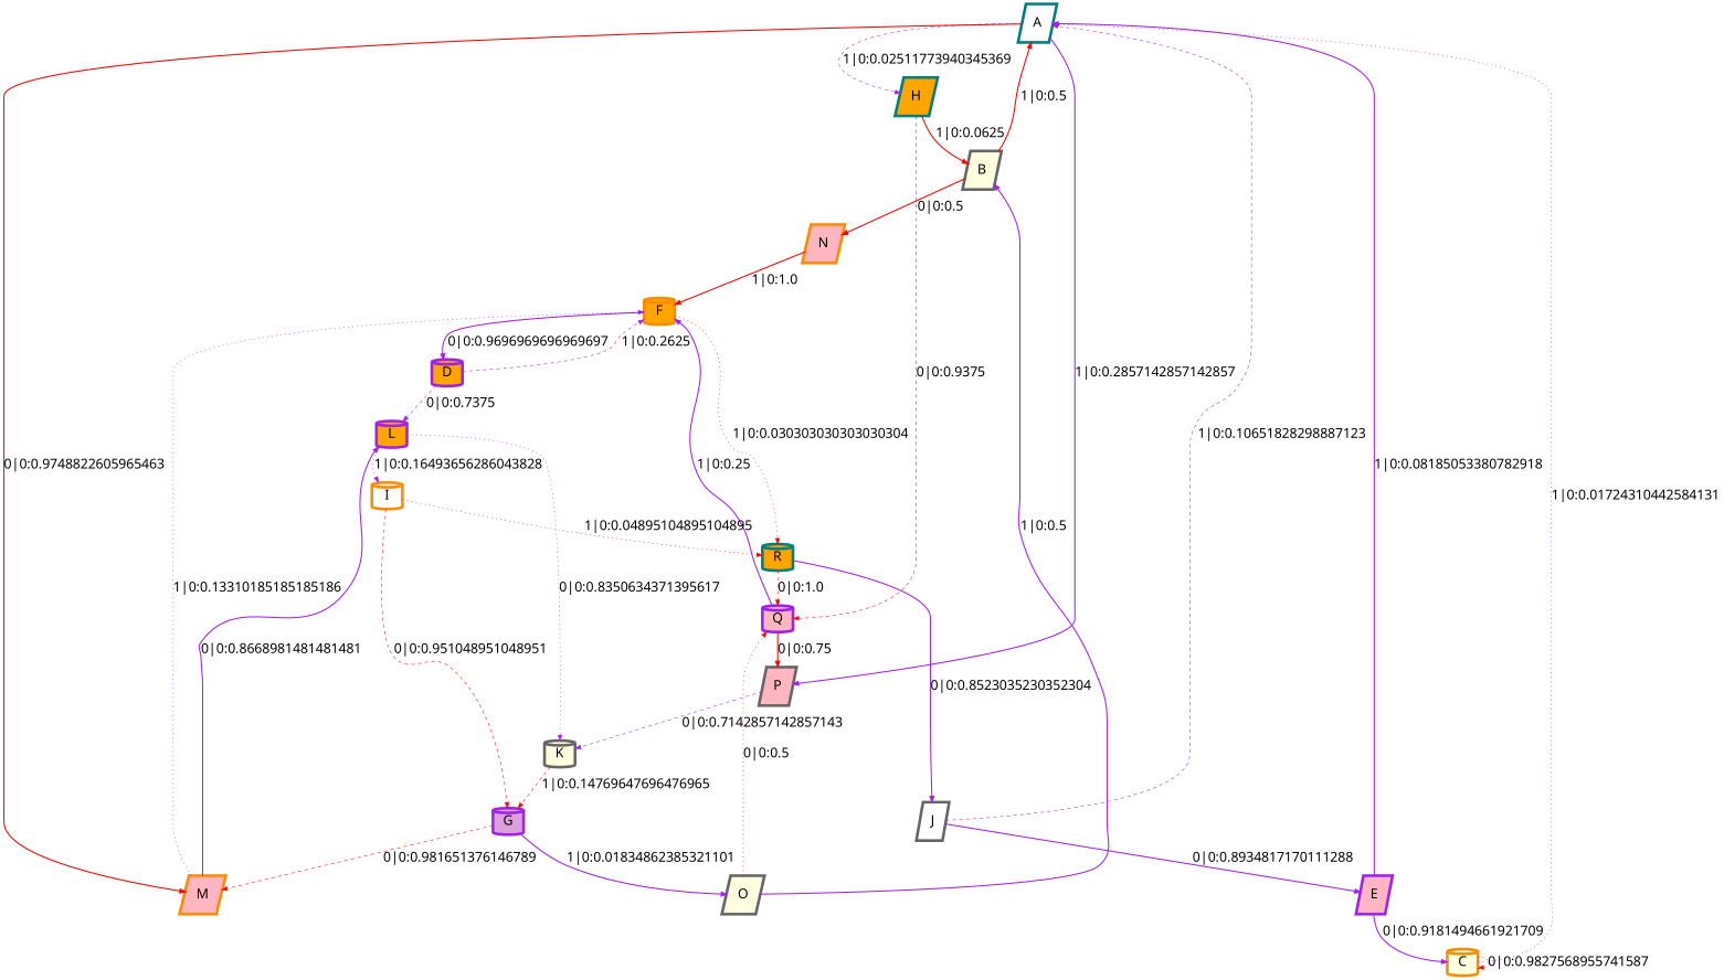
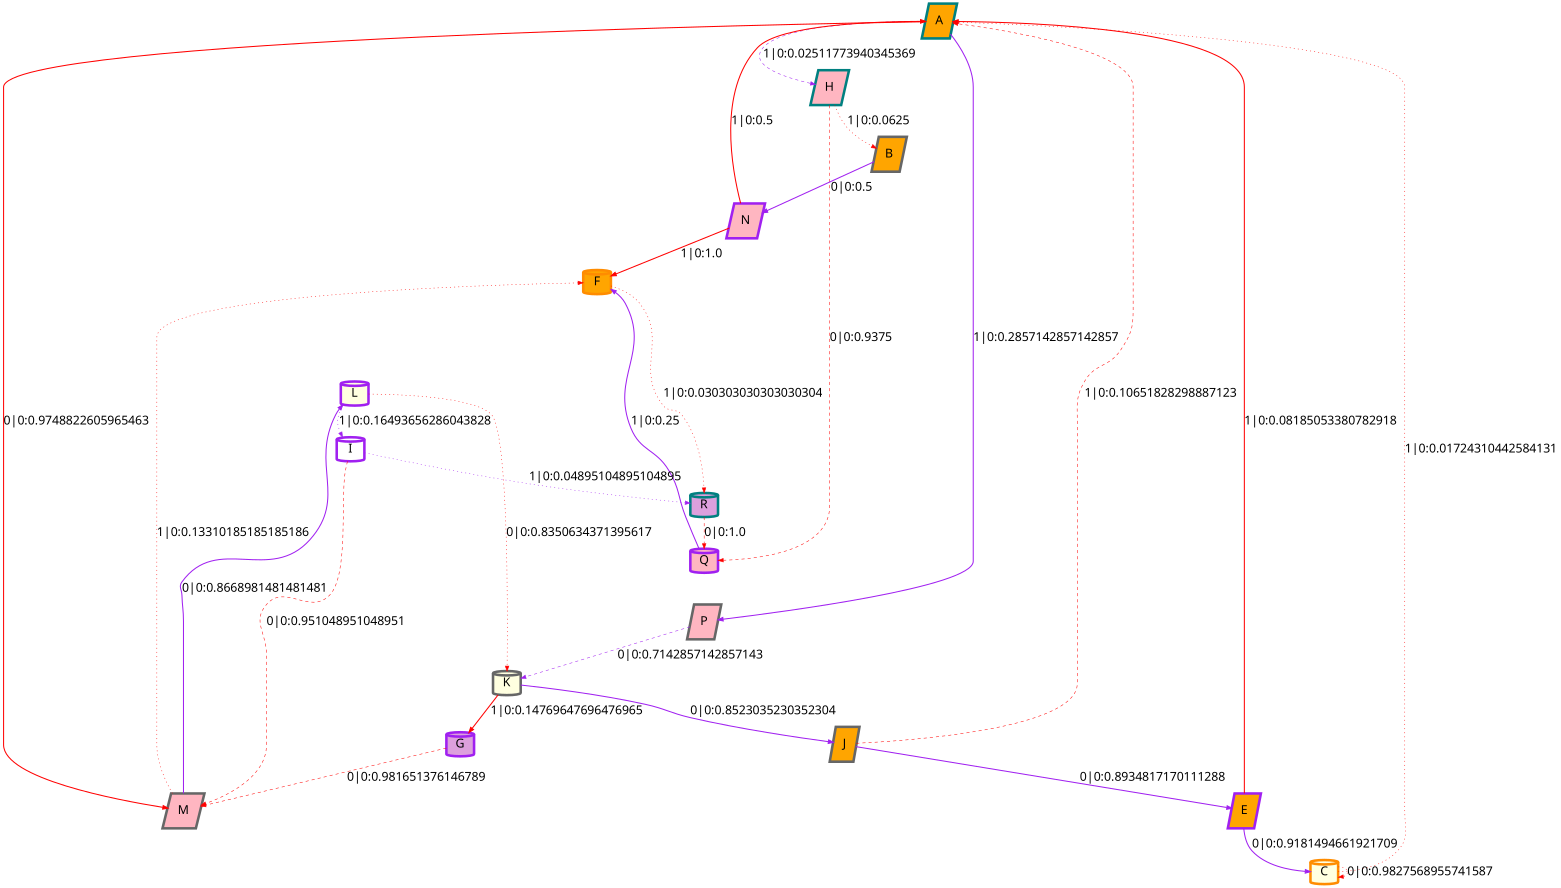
  digraph {
    fontname="CMU Serif Roman"
    node [color=gray40 fillcolor=lightpink fontname="CMU Serif Roman" fontsize=24 penwidth=5 shape=parallelogram style=filled]
    edge [color=purple fontname="CMU Serif Roman" fontsize=24 style=bold]
-   A [color=teal fillcolor=white]
-   H [color=teal fillcolor=orange]
-   M [color=darkorange]
+   A [color=teal fillcolor=orange]
+   H [color=teal]
+   M
    P
-   B [fillcolor=lightyellow]
+   B [fillcolor=orange]
    Q [color=purple shape=cylinder]
    F [color=darkorange fillcolor=orange shape=cylinder]
-   L [color=purple fillcolor=orange shape=cylinder]
-   N [color=darkorange]
-   D [color=purple fillcolor=orange shape=cylinder]
-   R [color=teal fillcolor=orange shape=cylinder]
-   I [color=darkorange fillcolor=white shape=cylinder]
+   L [color=purple fillcolor=lightyellow shape=cylinder]
+   N [color=purple]
+   R [color=teal fillcolor=plum shape=cylinder]
+   I [color=purple fillcolor=white shape=cylinder]
    K [fillcolor=lightyellow shape=cylinder]
    C [color=darkorange fillcolor=lightyellow shape=cylinder]
    G [color=purple fillcolor=plum shape=cylinder]
-   J [fillcolor=white]
-   E [color=purple]
-   O [fillcolor=lightyellow]
+   J [fillcolor=orange]
+   E [color=purple fillcolor=orange]
    A -> H [label="1|0:0.02511773940345369\l" style=dashed]
    A -> M [color=red label="0|0:0.9748822605965463\l"]
    A -> P [label="1|0:0.2857142857142857\l"]
-   H -> B [color=red label="1|0:0.0625\l"]
+   H -> B [color=red label="1|0:0.0625\l" style=dotted]
    H -> Q [color=red label="0|0:0.9375\l" style=dashed]
-   M -> F [label="1|0:0.13310185185185186\l" style=dotted]
+   M -> F [color=red label="1|0:0.13310185185185186\l" style=dotted]
    M -> L [label="0|0:0.8668981481481481\l"]
    P -> K [label="0|0:0.7142857142857143\l" style=dashed]
-   B -> A [color=red label="1|0:0.5\l"]
-   B -> N [color=red label="0|0:0.5\l"]
-   Q -> P [color=red label="0|0:0.75\l"]
+   N -> A [color=red label="1|0:0.5\l"]
+   B -> N [label="0|0:0.5\l"]
    Q -> F [label="1|0:0.25\l"]
-   F -> D [label="0|0:0.9696969696969697\l"]
    F -> R [color=red label="1|0:0.030303030303030304\l" style=dotted]
    L -> I [label="1|0:0.16493656286043828\l" style=dotted]
-   L -> K [label="0|0:0.8350634371395617\l" style=dotted]
+   L -> K [color=red label="0|0:0.8350634371395617\l" style=dotted]
    N -> F [color=red label="1|0:1.0\l"]
-   D -> F [label="1|0:0.2625\l" style=dashed]
-   D -> L [label="0|0:0.7375\l" style=dashed]
    R -> Q [color=red label="0|0:1.0\l" style=dashed]
-   I -> G [color=red label="0|0:0.951048951048951\l" style=dashed]
-   I -> R [color=red label="1|0:0.04895104895104895\l" style=dotted]
-   K -> G [color=red label="1|0:0.14769647696476965\l" style=dashed]
-   R -> J [label="0|0:0.8523035230352304\l"]
-   C -> A [label="1|0:0.01724310442584131\l" style=dotted]
+   I -> M [color=red label="0|0:0.951048951048951\l" style=dashed]
+   I -> R [label="1|0:0.04895104895104895\l" style=dotted]
+   K -> G [color=red label="1|0:0.14769647696476965\l"]
+   K -> J [label="0|0:0.8523035230352304\l"]
+   C -> A [color=red label="1|0:0.01724310442584131\l" style=dotted]
    C -> C [color=red label="0|0:0.9827568955741587\l" style=dotted]
    G -> M [color=red label="0|0:0.981651376146789\l" style=dashed]
-   G -> O [label="1|0:0.01834862385321101\l"]
-   J -> A [label="1|0:0.10651828298887123\l" style=dashed]
+   J -> A [color=red label="1|0:0.10651828298887123\l" style=dashed]
    J -> E [label="0|0:0.8934817170111288\l"]
-   E -> A [label="1|0:0.08185053380782918\l"]
+   E -> A [color=red label="1|0:0.08185053380782918\l"]
    E -> C [label="0|0:0.9181494661921709\l"]
-   O -> B [label="1|0:0.5\l"]
-   O -> Q [color=red label="0|0:0.5\l" style=dotted]
  }
